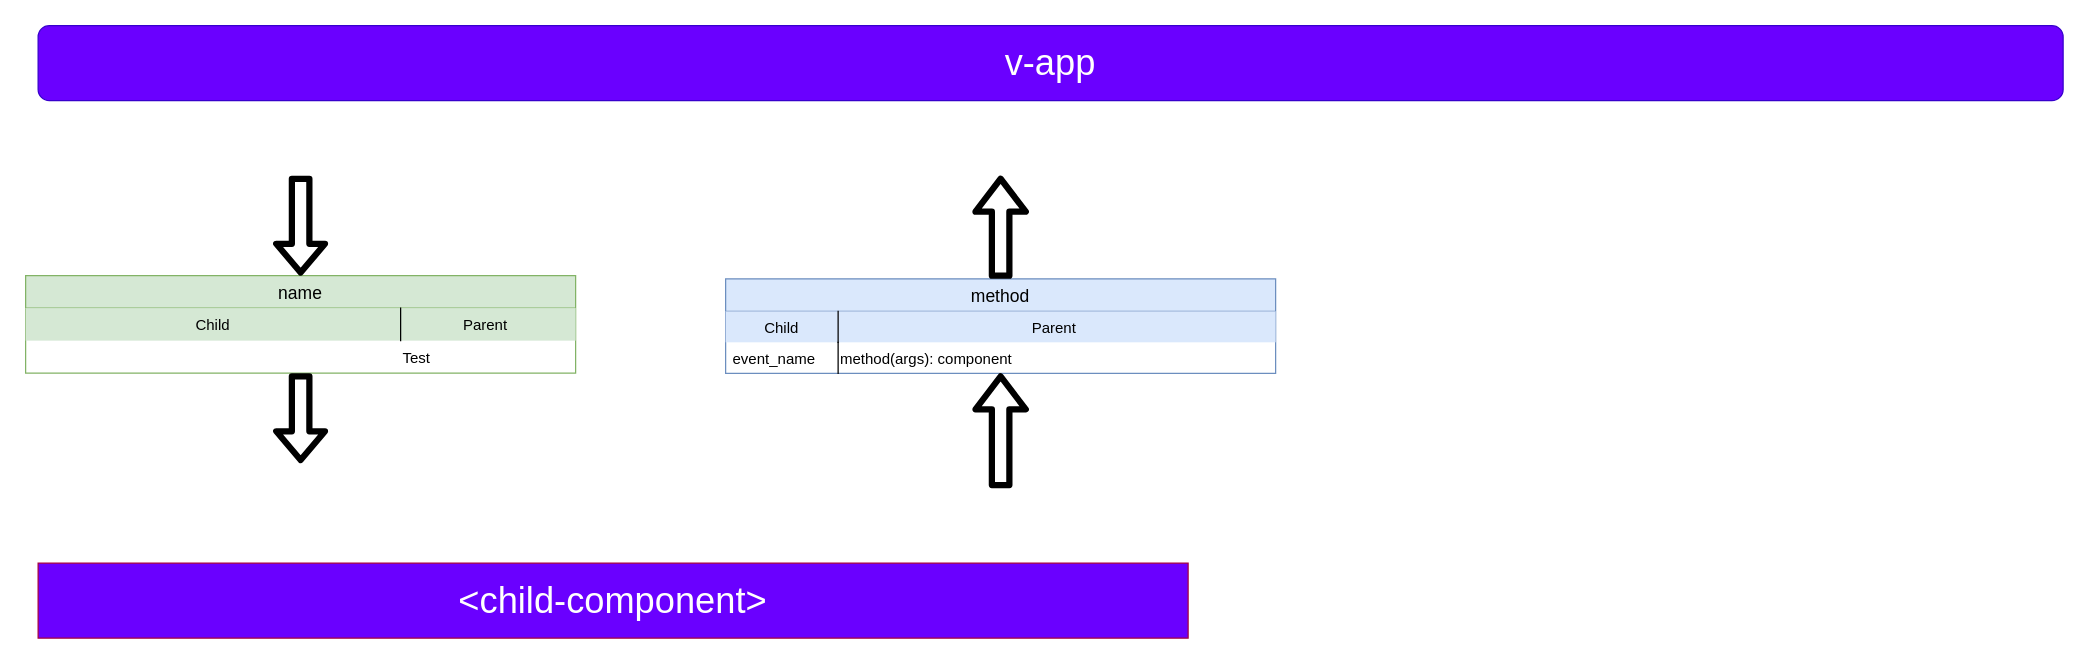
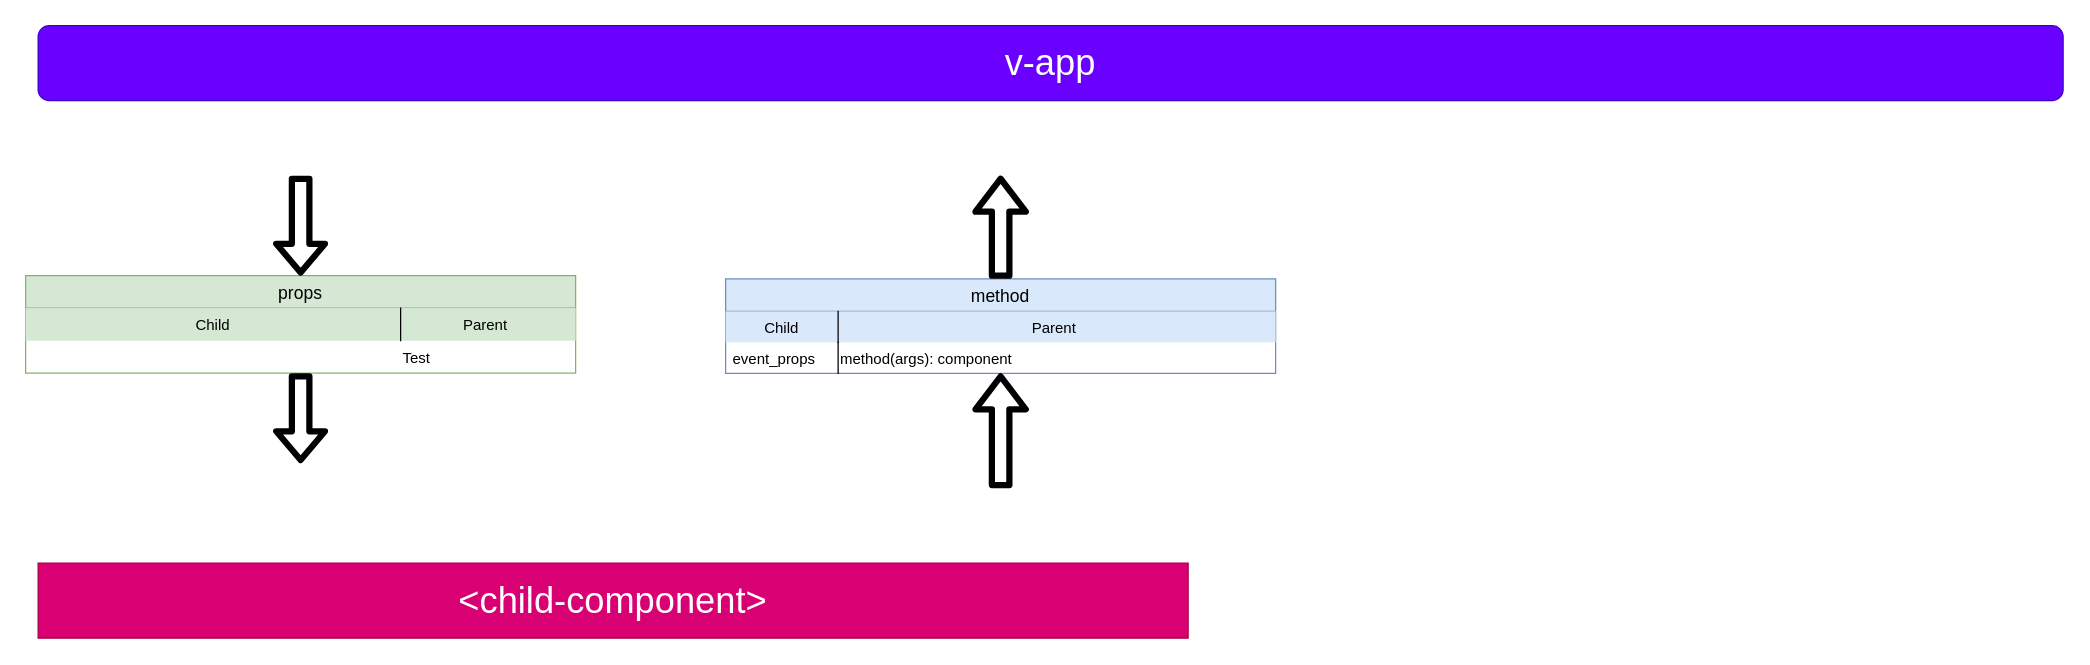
  <mxCell id="0" />
  <mxCell id="1" parent="0" />
- <mxCell id="2" value="&lt;span style=&quot;font-size: 29px&quot;&gt;&amp;lt;child-component&amp;gt;&lt;/span&gt;" style="rounded=0;whiteSpace=wrap;html=1;fillColor=#6a00ff;fontColor=#ffffff;strokeColor=#A50040;" parent="1" vertex="1"><mxGeometry x="30" y="450" width="920" height="60" as="geometry" /></mxCell>
+ <mxCell id="2" value="&lt;span style=&quot;font-size: 29px&quot;&gt;&amp;lt;child-component&amp;gt;&lt;/span&gt;" style="rounded=0;whiteSpace=wrap;html=1;fillColor=#d80073;fontColor=#ffffff;strokeColor=#A50040;" parent="1" vertex="1"><mxGeometry x="30" y="450" width="920" height="60" as="geometry" /></mxCell>
  <mxCell id="3" value="&lt;font style=&quot;font-size: 29px&quot;&gt;v-app&lt;/font&gt;" style="whiteSpace=wrap;html=1;fillColor=#6a00ff;fontColor=#ffffff;strokeColor=#3700CC;rounded=1;" parent="1" vertex="1"><mxGeometry x="30" y="20" width="1620" height="60" as="geometry" /></mxCell>
  <mxCell id="4" value="" style="group" parent="1" vertex="1" connectable="0"><mxGeometry x="580" y="140" width="440" height="320" as="geometry" /></mxCell>
  <mxCell id="5" value="method" style="swimlane;fontStyle=0;childLayout=stackLayout;horizontal=1;startSize=26;fillColor=#dae8fc;horizontalStack=0;resizeParent=1;resizeParentMax=0;resizeLast=0;collapsible=1;marginBottom=0;swimlaneFillColor=#ffffff;align=center;fontSize=14;strokeColor=#6c8ebf;fontColor=#000000;" parent="4" vertex="1"><mxGeometry y="82.581" width="440" height="75.548" as="geometry"><mxRectangle x="150" y="170" width="100" height="26" as="alternateBounds" /></mxGeometry></mxCell>
  <mxCell id="6" value="Parent" style="shape=partialRectangle;top=0;left=0;right=0;bottom=0;align=center;verticalAlign=top;fillColor=#dae8fc;spacingLeft=90;spacingRight=4;overflow=hidden;rotatable=0;points=[[0,0.5],[1,0.5]];portConstraint=eastwest;dropTarget=0;fontSize=12;strokeColor=#6c8ebf;fontColor=#000000;" parent="5" vertex="1"><mxGeometry y="26" width="440" height="24.774" as="geometry" /></mxCell>
  <mxCell id="7" value="Child" style="shape=partialRectangle;top=0;left=0;bottom=0;fillColor=none;align=center;verticalAlign=top;spacingLeft=4;spacingRight=4;overflow=hidden;rotatable=0;points=[];portConstraint=eastwest;part=1;fontSize=12;fontColor=#000000;strokeColor=#000000;" parent="6" vertex="1" connectable="0"><mxGeometry width="90" height="24.774" as="geometry" /></mxCell>
  <mxCell id="8" value="method(args): component" style="shape=partialRectangle;top=0;left=0;right=0;bottom=0;align=left;verticalAlign=top;fillColor=none;spacingLeft=90;spacingRight=4;overflow=hidden;rotatable=0;points=[[0,0.5],[1,0.5]];portConstraint=eastwest;dropTarget=0;fontSize=12;fontColor=#000000;" parent="5" vertex="1"><mxGeometry y="50.774" width="440" height="24.774" as="geometry" /></mxCell>
- <mxCell id="9" value="event_name" style="shape=partialRectangle;top=0;left=0;bottom=0;fillColor=none;align=left;verticalAlign=top;spacingLeft=4;spacingRight=4;overflow=hidden;rotatable=0;points=[];portConstraint=eastwest;part=1;fontSize=12;fontColor=#000000;strokeColor=#000000;" parent="8" vertex="1" connectable="0"><mxGeometry width="90" height="24.774" as="geometry" /></mxCell>
+ <mxCell id="9" value="event_props" style="shape=partialRectangle;top=0;left=0;bottom=0;fillColor=none;align=left;verticalAlign=top;spacingLeft=4;spacingRight=4;overflow=hidden;rotatable=0;points=[];portConstraint=eastwest;part=1;fontSize=12;fontColor=#000000;strokeColor=#000000;" parent="8" vertex="1" connectable="0"><mxGeometry width="90" height="24.774" as="geometry" /></mxCell>
  <mxCell id="10" value="" style="shape=flexArrow;endArrow=classic;html=1;labelBackgroundColor=none;fontSize=29;fontColor=#000000;strokeWidth=5;endWidth=21.25;endSize=7.112;strokeColor=#000000;fillColor=default;entryX=0.5;entryY=1;entryDx=0;entryDy=0;" parent="4" target="5" edge="1"><mxGeometry width="50" height="50" relative="1" as="geometry"><mxPoint x="220" y="250" as="sourcePoint" /><mxPoint x="210" y="216.774" as="targetPoint" /></mxGeometry></mxCell>
  <mxCell id="11" value="" style="shape=flexArrow;endArrow=classic;html=1;labelBackgroundColor=none;fontSize=29;fontColor=#000000;strokeWidth=5;endWidth=21.25;endSize=7.112;strokeColor=#000000;fillColor=default;exitX=0.5;exitY=0;exitDx=0;exitDy=0;" parent="4" source="5" edge="1"><mxGeometry width="50" height="50" relative="1" as="geometry"><mxPoint x="-269.88" y="72.258" as="sourcePoint" /><mxPoint x="220" as="targetPoint" /></mxGeometry></mxCell>
  <mxCell id="12" value="" style="group" parent="1" vertex="1" connectable="0"><mxGeometry x="20" y="140" width="440" height="230" as="geometry" /></mxCell>
- <mxCell id="13" value="name" style="swimlane;fontStyle=0;childLayout=stackLayout;horizontal=1;startSize=26;fillColor=#d5e8d4;horizontalStack=0;resizeParent=1;resizeParentMax=0;resizeLast=0;collapsible=1;marginBottom=0;swimlaneFillColor=#ffffff;align=center;fontSize=14;strokeColor=#82b366;fontColor=#000000;" parent="12" vertex="1"><mxGeometry y="80" width="440" height="78" as="geometry"><mxRectangle x="820" y="1187" width="100" height="26" as="alternateBounds" /></mxGeometry></mxCell>
+ <mxCell id="13" value="props" style="swimlane;fontStyle=0;childLayout=stackLayout;horizontal=1;startSize=26;fillColor=#d5e8d4;horizontalStack=0;resizeParent=1;resizeParentMax=0;resizeLast=0;collapsible=1;marginBottom=0;swimlaneFillColor=#ffffff;align=center;fontSize=14;strokeColor=#82b366;fontColor=#000000;" parent="12" vertex="1"><mxGeometry y="80" width="440" height="78" as="geometry"><mxRectangle x="820" y="1187" width="100" height="26" as="alternateBounds" /></mxGeometry></mxCell>
  <mxCell id="14" value="Parent" style="shape=partialRectangle;top=0;left=0;right=0;bottom=0;align=center;verticalAlign=top;fillColor=#d5e8d4;spacingLeft=300;spacingRight=4;overflow=hidden;rotatable=0;points=[[0,0.5],[1,0.5]];portConstraint=eastwest;dropTarget=0;fontSize=12;perimeterSpacing=4;strokeWidth=5;strokeColor=#000000;fontColor=#000000;" parent="13" vertex="1"><mxGeometry y="26" width="440" height="26" as="geometry" /></mxCell>
  <mxCell id="15" value="Child" style="shape=partialRectangle;top=0;left=0;bottom=0;fillColor=none;align=center;verticalAlign=top;spacingLeft=4;spacingRight=4;overflow=hidden;rotatable=0;points=[];portConstraint=eastwest;part=1;fontSize=12;fontColor=#000000;strokeColor=#000000;" parent="14" vertex="1" connectable="0"><mxGeometry width="300" height="26" as="geometry" /></mxCell>
  <mxCell id="16" value="Test" style="shape=partialRectangle;top=0;left=0;right=0;bottom=0;align=left;verticalAlign=top;fillColor=none;spacingLeft=300;spacingRight=4;overflow=hidden;rotatable=0;points=[[0,0.5],[1,0.5]];portConstraint=eastwest;dropTarget=0;fontSize=12;fontColor=#000000;strokeColor=#000000;" parent="13" vertex="1"><mxGeometry y="52" width="440" height="26" as="geometry" /></mxCell>
  <mxCell id="17" value="" style="shape=flexArrow;endArrow=classic;html=1;labelBackgroundColor=none;fontSize=29;fontColor=#000000;strokeColor=#000000;strokeWidth=5;fillColor=default;entryX=0.5;entryY=0;entryDx=0;entryDy=0;" parent="12" target="13" edge="1"><mxGeometry width="50" height="50" relative="1" as="geometry"><mxPoint x="220" as="sourcePoint" /><mxPoint x="460" y="150" as="targetPoint" /></mxGeometry></mxCell>
  <mxCell id="18" value="" style="shape=flexArrow;endArrow=classic;html=1;labelBackgroundColor=none;fontSize=29;fontColor=#000000;strokeColor=#000000;strokeWidth=5;fillColor=default;exitX=0.5;exitY=1;exitDx=0;exitDy=0;" parent="12" source="13" edge="1"><mxGeometry width="50" height="50" relative="1" as="geometry"><mxPoint x="210" y="200" as="sourcePoint" /><mxPoint x="220" y="230" as="targetPoint" /></mxGeometry></mxCell>
